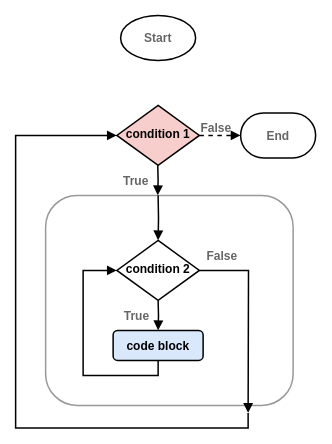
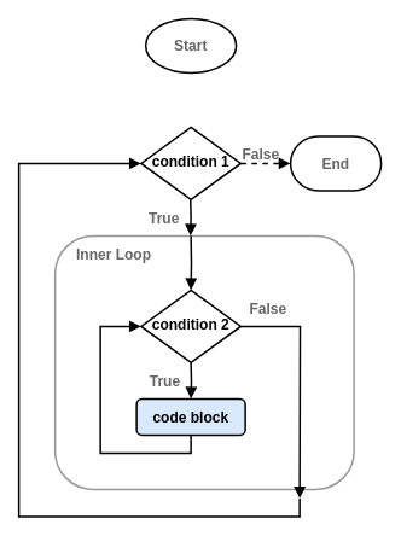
  <mxCell id="0" />
  <mxCell id="1" parent="0" />
  <mxCell id="2" value="&lt;font color=&quot;#666666&quot;&gt;True&lt;/font&gt;" style="rounded=0;html=1;jettySize=auto;orthogonalLoop=1;fontSize=16;endArrow=block;endFill=1;endSize=8;strokeWidth=2;shadow=0;labelBackgroundColor=none;edgeStyle=orthogonalEdgeStyle;fontStyle=1" parent="1" edge="1"><mxGeometry y="30" relative="1" as="geometry"><mxPoint as="offset" /><mxPoint x="209.5" y="220" as="sourcePoint" /><mxPoint x="209.5" y="260" as="targetPoint" /></mxGeometry></mxCell>
  <mxCell id="3" value="&lt;font color=&quot;#666666&quot;&gt;False&lt;/font&gt;" style="edgeStyle=orthogonalEdgeStyle;rounded=0;html=1;jettySize=auto;orthogonalLoop=1;fontSize=16;endArrow=block;endFill=1;endSize=8;strokeWidth=2;shadow=0;labelBackgroundColor=none;fontStyle=1;dashed=1;" parent="1" source="4" target="7" edge="1"><mxGeometry x="-0.2" y="10" relative="1" as="geometry"><mxPoint as="offset" /><mxPoint x="318" y="180" as="targetPoint" /></mxGeometry></mxCell>
- <mxCell id="4" value="&lt;div style=&quot;font-size: 16px&quot;&gt;condition 1&lt;/div&gt;" style="rhombus;whiteSpace=wrap;html=1;shadow=0;fontFamily=Helvetica;fontSize=16;align=center;strokeWidth=2;spacing=6;spacingTop=-4;fontStyle=1;fillColor=#f8cecc;" parent="1" vertex="1"><mxGeometry x="155" y="140" width="110" height="80" as="geometry" /></mxCell>
+ <mxCell id="4" value="&lt;div style=&quot;font-size: 16px&quot;&gt;condition 1&lt;/div&gt;" style="rhombus;whiteSpace=wrap;html=1;shadow=0;fontFamily=Helvetica;fontSize=16;align=center;strokeWidth=2;spacing=6;spacingTop=-4;fontStyle=1" parent="1" vertex="1"><mxGeometry x="155" y="140" width="110" height="80" as="geometry" /></mxCell>
  <mxCell id="5" value="" style="rounded=0;html=1;jettySize=auto;orthogonalLoop=1;fontSize=16;endArrow=block;endFill=1;endSize=8;strokeWidth=2;shadow=0;labelBackgroundColor=none;edgeStyle=orthogonalEdgeStyle;fontStyle=1;entryX=0;entryY=0.5;entryDx=0;entryDy=0;" parent="1" target="4" edge="1"><mxGeometry y="20" relative="1" as="geometry"><mxPoint as="offset" /><mxPoint x="330" y="550" as="sourcePoint" /><mxPoint x="120" y="353" as="targetPoint" /><Array as="points"><mxPoint x="330" y="570" /><mxPoint x="20" y="570" /><mxPoint x="20" y="180" /></Array></mxGeometry></mxCell>
  <mxCell id="6" value="&lt;font color=&quot;#666666&quot;&gt;Start&lt;/font&gt;" style="strokeWidth=2;html=1;shape=mxgraph.flowchart.start_1;whiteSpace=wrap;fontSize=16;fontStyle=1" parent="1" vertex="1"><mxGeometry x="160" y="20" width="100" height="60" as="geometry" /></mxCell>
  <mxCell id="7" value="&lt;font color=&quot;#666666&quot;&gt;End&lt;/font&gt;" style="strokeWidth=2;html=1;shape=mxgraph.flowchart.terminator;whiteSpace=wrap;fontSize=16;fontStyle=1" parent="1" vertex="1"><mxGeometry x="320" y="150" width="100" height="60" as="geometry" /></mxCell>
  <mxCell id="8" value="" style="rounded=1;whiteSpace=wrap;html=1;fontSize=16;glass=0;strokeWidth=2;shadow=0;fontStyle=1;strokeColor=#999999;" parent="1" vertex="1"><mxGeometry x="60" y="260" width="330" height="280" as="geometry" /></mxCell>
  <mxCell id="9" value="&lt;font color=&quot;#666666&quot;&gt;True&lt;/font&gt;" style="rounded=0;html=1;jettySize=auto;orthogonalLoop=1;fontSize=16;endArrow=block;endFill=1;endSize=8;strokeWidth=2;shadow=0;labelBackgroundColor=none;edgeStyle=orthogonalEdgeStyle;fontStyle=1" edge="1" parent="1"><mxGeometry y="30" relative="1" as="geometry"><mxPoint as="offset" /><mxPoint x="210" y="400" as="sourcePoint" /><mxPoint x="210" y="440" as="targetPoint" /></mxGeometry></mxCell>
  <mxCell id="10" value="&lt;font color=&quot;#666666&quot;&gt;False&lt;/font&gt;" style="edgeStyle=orthogonalEdgeStyle;rounded=0;html=1;jettySize=auto;orthogonalLoop=1;fontSize=16;endArrow=block;endFill=1;endSize=8;strokeWidth=2;shadow=0;labelBackgroundColor=none;fontStyle=1" edge="1" parent="1" source="11"><mxGeometry x="-0.769" y="20" relative="1" as="geometry"><mxPoint as="offset" /><mxPoint x="330" y="550" as="targetPoint" /></mxGeometry></mxCell>
  <mxCell id="11" value="&lt;div style=&quot;font-size: 16px&quot;&gt;condition 2&lt;/div&gt;" style="rhombus;whiteSpace=wrap;html=1;shadow=0;fontFamily=Helvetica;fontSize=16;align=center;strokeWidth=2;spacing=6;spacingTop=-4;fontStyle=1" vertex="1" parent="1"><mxGeometry x="155" y="320" width="110" height="80" as="geometry" /></mxCell>
  <mxCell id="12" value="" style="rounded=0;html=1;jettySize=auto;orthogonalLoop=1;fontSize=16;endArrow=block;endFill=1;endSize=8;strokeWidth=2;shadow=0;labelBackgroundColor=none;edgeStyle=orthogonalEdgeStyle;fontStyle=1;exitX=0.5;exitY=1;exitDx=0;exitDy=0;exitPerimeter=0;entryX=0;entryY=0.5;entryDx=0;entryDy=0;" edge="1" parent="1" source="13" target="11"><mxGeometry y="20" relative="1" as="geometry"><mxPoint as="offset" /><mxPoint x="210" y="493" as="sourcePoint" /><mxPoint x="210" y="533" as="targetPoint" /><Array as="points"><mxPoint x="210" y="500" /><mxPoint x="110" y="500" /><mxPoint x="110" y="360" /></Array></mxGeometry></mxCell>
  <mxCell id="13" value="&lt;div&gt;code block&lt;/div&gt;" style="rounded=1;whiteSpace=wrap;html=1;fontSize=16;glass=0;strokeWidth=2;shadow=0;fontStyle=1;fillColor=#dae8fc;" vertex="1" parent="1"><mxGeometry x="150" y="440" width="120" height="40" as="geometry" /></mxCell>
  <mxCell id="14" value="" style="rounded=0;html=1;jettySize=auto;orthogonalLoop=1;fontSize=16;endArrow=block;endFill=1;endSize=8;strokeWidth=2;shadow=0;labelBackgroundColor=none;edgeStyle=orthogonalEdgeStyle;fontStyle=1;exitX=0.5;exitY=1;exitDx=0;exitDy=0;exitPerimeter=0;entryX=0.5;entryY=0;entryDx=0;entryDy=0;" edge="1" parent="1" target="11"><mxGeometry relative="1" as="geometry"><mxPoint x="210" y="260" as="sourcePoint" /><mxPoint x="210" y="230" as="targetPoint" /></mxGeometry></mxCell>
+ <mxCell id="15" value="&lt;font style=&quot;font-size: 16px&quot; color=&quot;#666666&quot;&gt;&lt;b&gt;Inner Loop&lt;/b&gt;&lt;/font&gt;" style="text;html=1;strokeColor=none;fillColor=none;align=center;verticalAlign=middle;whiteSpace=wrap;rounded=0;" vertex="1" parent="1"><mxGeometry x="80" y="270" width="90" height="20" as="geometry" /></mxCell>
